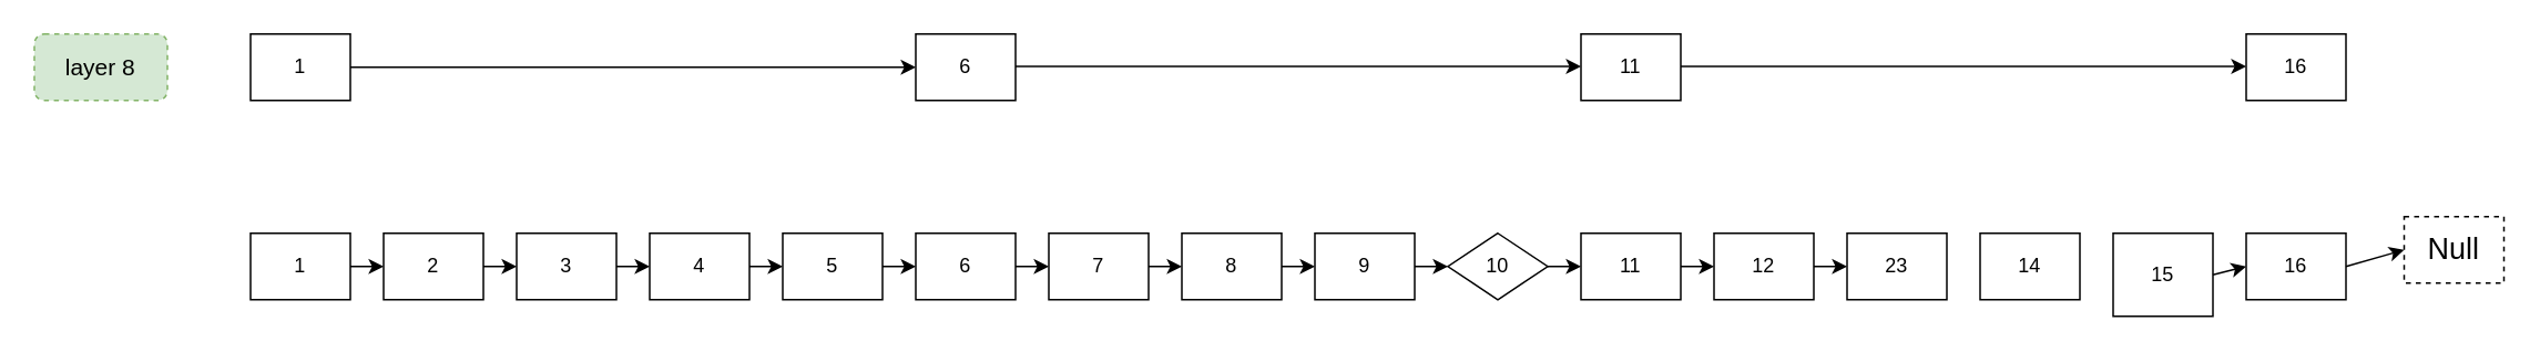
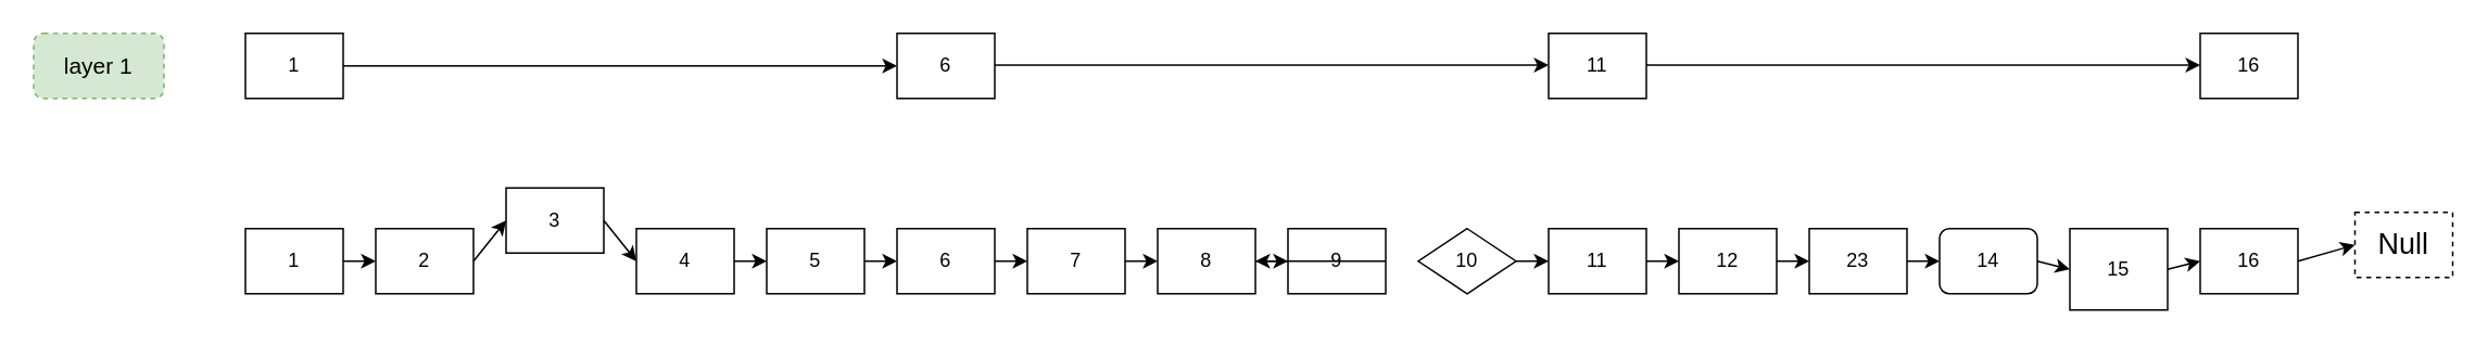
  <mxCell id="0" />
  <mxCell id="1" parent="0" />
  <mxCell id="2" value="1" style="rounded=0;whiteSpace=wrap;html=1;" vertex="1" parent="1"><mxGeometry x="150" y="140" width="60" height="40" as="geometry" /></mxCell>
  <mxCell id="3" value="2" style="rounded=0;whiteSpace=wrap;html=1;" vertex="1" parent="1"><mxGeometry x="230" y="140" width="60" height="40" as="geometry" /></mxCell>
- <mxCell id="4" value="3" style="rounded=0;whiteSpace=wrap;html=1;" vertex="1" parent="1"><mxGeometry x="310" y="140" width="60" height="40" as="geometry" /></mxCell>
+ <mxCell id="4" value="3" style="rounded=0;whiteSpace=wrap;html=1;" vertex="1" parent="1"><mxGeometry x="310" y="115" width="60" height="40" as="geometry" /></mxCell>
  <mxCell id="5" value="4" style="rounded=0;whiteSpace=wrap;html=1;" vertex="1" parent="1"><mxGeometry x="390" y="140" width="60" height="40" as="geometry" /></mxCell>
  <mxCell id="6" value="" style="endArrow=classic;html=1;exitX=1;exitY=0.5;exitDx=0;exitDy=0;entryX=0;entryY=0.5;entryDx=0;entryDy=0;" edge="1" parent="1" source="2" target="3"><mxGeometry width="50" height="50" relative="1" as="geometry"><mxPoint x="500" y="360" as="sourcePoint" /><mxPoint x="550" y="310" as="targetPoint" /></mxGeometry></mxCell>
  <mxCell id="7" value="" style="endArrow=classic;html=1;exitX=1;exitY=0.5;exitDx=0;exitDy=0;entryX=0;entryY=0.5;entryDx=0;entryDy=0;" edge="1" parent="1" source="3" target="4"><mxGeometry width="50" height="50" relative="1" as="geometry"><mxPoint x="500" y="360" as="sourcePoint" /><mxPoint x="550" y="310" as="targetPoint" /></mxGeometry></mxCell>
  <mxCell id="8" value="" style="endArrow=classic;html=1;exitX=1;exitY=0.5;exitDx=0;exitDy=0;" edge="1" parent="1" source="4"><mxGeometry width="50" height="50" relative="1" as="geometry"><mxPoint x="340" y="210" as="sourcePoint" /><mxPoint x="390" y="160" as="targetPoint" /></mxGeometry></mxCell>
  <mxCell id="9" value="" style="endArrow=classic;html=1;exitX=1;exitY=0.5;exitDx=0;exitDy=0;" edge="1" parent="1" source="5"><mxGeometry width="50" height="50" relative="1" as="geometry"><mxPoint x="510" y="370" as="sourcePoint" /><mxPoint x="470" y="160" as="targetPoint" /></mxGeometry></mxCell>
  <mxCell id="10" value="5" style="rounded=0;whiteSpace=wrap;html=1;" vertex="1" parent="1"><mxGeometry x="470" y="140" width="60" height="40" as="geometry" /></mxCell>
  <mxCell id="11" value="6" style="rounded=0;whiteSpace=wrap;html=1;" vertex="1" parent="1"><mxGeometry x="550" y="140" width="60" height="40" as="geometry" /></mxCell>
  <mxCell id="12" value="7" style="rounded=0;whiteSpace=wrap;html=1;" vertex="1" parent="1"><mxGeometry x="630" y="140" width="60" height="40" as="geometry" /></mxCell>
  <mxCell id="13" value="8" style="rounded=0;whiteSpace=wrap;html=1;" vertex="1" parent="1"><mxGeometry x="710" y="140" width="60" height="40" as="geometry" /></mxCell>
  <mxCell id="14" value="" style="endArrow=classic;html=1;exitX=1;exitY=0.5;exitDx=0;exitDy=0;entryX=0;entryY=0.5;entryDx=0;entryDy=0;" edge="1" parent="1" source="10" target="11"><mxGeometry width="50" height="50" relative="1" as="geometry"><mxPoint x="820" y="360" as="sourcePoint" /><mxPoint x="870" y="310" as="targetPoint" /></mxGeometry></mxCell>
  <mxCell id="15" value="" style="endArrow=classic;html=1;exitX=1;exitY=0.5;exitDx=0;exitDy=0;entryX=0;entryY=0.5;entryDx=0;entryDy=0;" edge="1" parent="1" source="11" target="12"><mxGeometry width="50" height="50" relative="1" as="geometry"><mxPoint x="820" y="360" as="sourcePoint" /><mxPoint x="870" y="310" as="targetPoint" /></mxGeometry></mxCell>
  <mxCell id="16" value="" style="endArrow=classic;html=1;exitX=1;exitY=0.5;exitDx=0;exitDy=0;" edge="1" parent="1" source="12"><mxGeometry width="50" height="50" relative="1" as="geometry"><mxPoint x="660" y="210" as="sourcePoint" /><mxPoint x="710" y="160" as="targetPoint" /></mxGeometry></mxCell>
  <mxCell id="17" value="" style="endArrow=classic;html=1;exitX=1;exitY=0.5;exitDx=0;exitDy=0;" edge="1" parent="1" source="13"><mxGeometry width="50" height="50" relative="1" as="geometry"><mxPoint x="830" y="370" as="sourcePoint" /><mxPoint x="790" y="160" as="targetPoint" /></mxGeometry></mxCell>
  <mxCell id="18" value="9" style="rounded=0;whiteSpace=wrap;html=1;" vertex="1" parent="1"><mxGeometry x="790" y="140" width="60" height="40" as="geometry" /></mxCell>
  <mxCell id="19" value="10" style="rhombus;whiteSpace=wrap;html=1;" vertex="1" parent="1"><mxGeometry x="870" y="140" width="60" height="40" as="geometry" /></mxCell>
  <mxCell id="20" value="11" style="rounded=0;whiteSpace=wrap;html=1;" vertex="1" parent="1"><mxGeometry x="950" y="140" width="60" height="40" as="geometry" /></mxCell>
  <mxCell id="21" value="12" style="rounded=0;whiteSpace=wrap;html=1;" vertex="1" parent="1"><mxGeometry x="1030" y="140" width="60" height="40" as="geometry" /></mxCell>
- <mxCell id="22" value="" style="endArrow=classic;html=1;exitX=1;exitY=0.5;exitDx=0;exitDy=0;entryX=0;entryY=0.5;entryDx=0;entryDy=0;" edge="1" parent="1" source="18" target="19"><mxGeometry width="50" height="50" relative="1" as="geometry"><mxPoint x="1140" y="360" as="sourcePoint" /><mxPoint x="1190" y="310" as="targetPoint" /></mxGeometry></mxCell>
+ <mxCell id="22" value="" style="endArrow=classic;html=1;exitX=1;exitY=0.5;exitDx=0;exitDy=0;" edge="1" parent="1" source="18" target="13"><mxGeometry width="50" height="50" relative="1" as="geometry"><mxPoint x="1140" y="360" as="sourcePoint" /><mxPoint x="1190" y="310" as="targetPoint" /></mxGeometry></mxCell>
  <mxCell id="23" value="" style="endArrow=classic;html=1;exitX=1;exitY=0.5;exitDx=0;exitDy=0;entryX=0;entryY=0.5;entryDx=0;entryDy=0;" edge="1" parent="1" source="19" target="20"><mxGeometry width="50" height="50" relative="1" as="geometry"><mxPoint x="1140" y="360" as="sourcePoint" /><mxPoint x="1190" y="310" as="targetPoint" /></mxGeometry></mxCell>
  <mxCell id="24" value="" style="endArrow=classic;html=1;exitX=1;exitY=0.5;exitDx=0;exitDy=0;" edge="1" parent="1" source="20"><mxGeometry width="50" height="50" relative="1" as="geometry"><mxPoint x="980" y="210" as="sourcePoint" /><mxPoint x="1030" y="160" as="targetPoint" /></mxGeometry></mxCell>
  <mxCell id="25" value="" style="endArrow=classic;html=1;exitX=1;exitY=0.5;exitDx=0;exitDy=0;" edge="1" parent="1" source="21"><mxGeometry width="50" height="50" relative="1" as="geometry"><mxPoint x="1150" y="370" as="sourcePoint" /><mxPoint x="1110" y="160" as="targetPoint" /></mxGeometry></mxCell>
  <mxCell id="26" value="&lt;font style=&quot;font-size: 18px&quot;&gt;Null&lt;/font&gt;" style="text;html=1;fillColor=none;align=center;verticalAlign=middle;whiteSpace=wrap;rounded=0;dashed=1;strokeColor=#000000;" vertex="1" parent="1"><mxGeometry x="1445" y="130" width="60" height="40" as="geometry" /></mxCell>
  <mxCell id="27" value="23" style="rounded=0;whiteSpace=wrap;html=1;" vertex="1" parent="1"><mxGeometry x="1110" y="140" width="60" height="40" as="geometry" /></mxCell>
- <mxCell id="28" value="14" style="rounded=0;whiteSpace=wrap;html=1;" vertex="1" parent="1"><mxGeometry x="1190" y="140" width="60" height="40" as="geometry" /></mxCell>
+ <mxCell id="28" value="14" style="whiteSpace=wrap;html=1;rounded=1;" vertex="1" parent="1"><mxGeometry x="1190" y="140" width="60" height="40" as="geometry" /></mxCell>
  <mxCell id="29" value="15" style="rounded=0;whiteSpace=wrap;html=1;" vertex="1" parent="1"><mxGeometry x="1270" y="140" width="60" height="50" as="geometry" /></mxCell>
  <mxCell id="30" value="16" style="rounded=0;whiteSpace=wrap;html=1;" vertex="1" parent="1"><mxGeometry x="1350" y="140" width="60" height="40" as="geometry" /></mxCell>
+ <mxCell id="31" value="" style="endArrow=classic;html=1;exitX=1;exitY=0.5;exitDx=0;exitDy=0;entryX=0;entryY=0.5;entryDx=0;entryDy=0;" edge="1" parent="1" source="27" target="28"><mxGeometry width="50" height="50" relative="1" as="geometry"><mxPoint x="1460" y="360" as="sourcePoint" /><mxPoint x="1510" y="310" as="targetPoint" /></mxGeometry></mxCell>
+ <mxCell id="32" value="" style="endArrow=classic;html=1;exitX=1;exitY=0.5;exitDx=0;exitDy=0;entryX=0;entryY=0.5;entryDx=0;entryDy=0;" edge="1" parent="1" source="28" target="29"><mxGeometry width="50" height="50" relative="1" as="geometry"><mxPoint x="1460" y="360" as="sourcePoint" /><mxPoint x="1510" y="310" as="targetPoint" /></mxGeometry></mxCell>
  <mxCell id="33" value="" style="endArrow=classic;html=1;exitX=1;exitY=0.5;exitDx=0;exitDy=0;" edge="1" parent="1" source="29"><mxGeometry width="50" height="50" relative="1" as="geometry"><mxPoint x="1300" y="210" as="sourcePoint" /><mxPoint x="1350" y="160" as="targetPoint" /></mxGeometry></mxCell>
  <mxCell id="34" value="" style="endArrow=classic;html=1;exitX=1;exitY=0.5;exitDx=0;exitDy=0;entryX=0;entryY=0.5;entryDx=0;entryDy=0;" edge="1" parent="1" source="30" target="26"><mxGeometry width="50" height="50" relative="1" as="geometry"><mxPoint x="1340" y="170" as="sourcePoint" /><mxPoint x="1360" y="170" as="targetPoint" /></mxGeometry></mxCell>
- <mxCell id="35" value="&lt;font style=&quot;font-size: 14px&quot;&gt;layer 8&lt;/font&gt;" style="rounded=1;whiteSpace=wrap;html=1;dashed=1;strokeColor=#82b366;fillColor=#d5e8d4;" vertex="1" parent="1"><mxGeometry x="20" y="20" width="80" height="40" as="geometry" /></mxCell>
+ <mxCell id="35" value="&lt;font style=&quot;font-size: 14px&quot;&gt;layer 1&lt;/font&gt;" style="rounded=1;whiteSpace=wrap;html=1;dashed=1;strokeColor=#82b366;fillColor=#d5e8d4;" vertex="1" parent="1"><mxGeometry x="20" y="20" width="80" height="40" as="geometry" /></mxCell>
  <mxCell id="36" value="1" style="rounded=0;whiteSpace=wrap;html=1;" vertex="1" parent="1"><mxGeometry x="150" y="20" width="60" height="40" as="geometry" /></mxCell>
  <mxCell id="37" value="6" style="rounded=0;whiteSpace=wrap;html=1;" vertex="1" parent="1"><mxGeometry x="550" y="20" width="60" height="40" as="geometry" /></mxCell>
  <mxCell id="38" value="" style="endArrow=classic;html=1;exitX=1;exitY=0.5;exitDx=0;exitDy=0;entryX=0;entryY=0.5;entryDx=0;entryDy=0;" edge="1" parent="1" source="36" target="37"><mxGeometry width="50" height="50" relative="1" as="geometry"><mxPoint x="590" y="270" as="sourcePoint" /><mxPoint x="640" y="220" as="targetPoint" /></mxGeometry></mxCell>
  <mxCell id="39" value="11" style="rounded=0;whiteSpace=wrap;html=1;" vertex="1" parent="1"><mxGeometry x="950" y="20" width="60" height="40" as="geometry" /></mxCell>
  <mxCell id="40" value="16" style="rounded=0;whiteSpace=wrap;html=1;" vertex="1" parent="1"><mxGeometry x="1350" y="20" width="60" height="40" as="geometry" /></mxCell>
  <mxCell id="41" value="" style="endArrow=classic;html=1;exitX=1;exitY=0.5;exitDx=0;exitDy=0;entryX=0;entryY=0.5;entryDx=0;entryDy=0;" edge="1" parent="1"><mxGeometry width="50" height="50" relative="1" as="geometry"><mxPoint x="610" y="39.5" as="sourcePoint" /><mxPoint x="950" y="39.5" as="targetPoint" /></mxGeometry></mxCell>
  <mxCell id="42" value="" style="endArrow=classic;html=1;exitX=1;exitY=0.5;exitDx=0;exitDy=0;entryX=0;entryY=0.5;entryDx=0;entryDy=0;" edge="1" parent="1"><mxGeometry width="50" height="50" relative="1" as="geometry"><mxPoint x="1010" y="39.5" as="sourcePoint" /><mxPoint x="1350" y="39.5" as="targetPoint" /></mxGeometry></mxCell>
